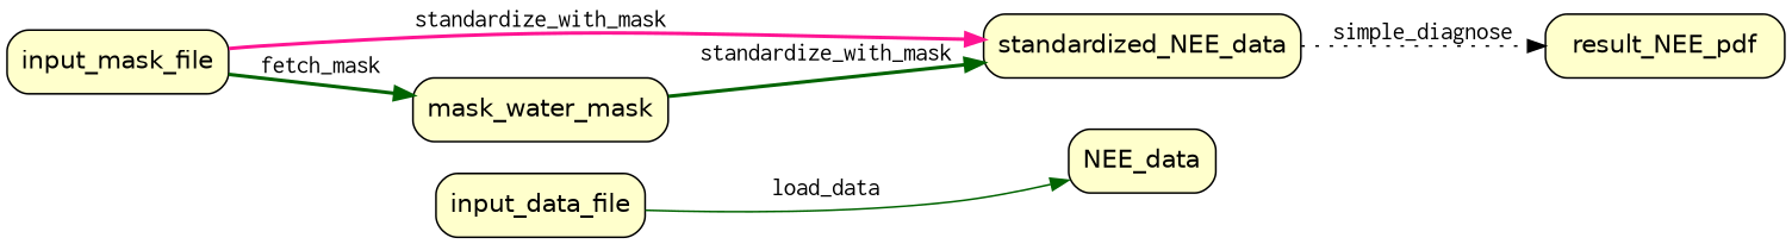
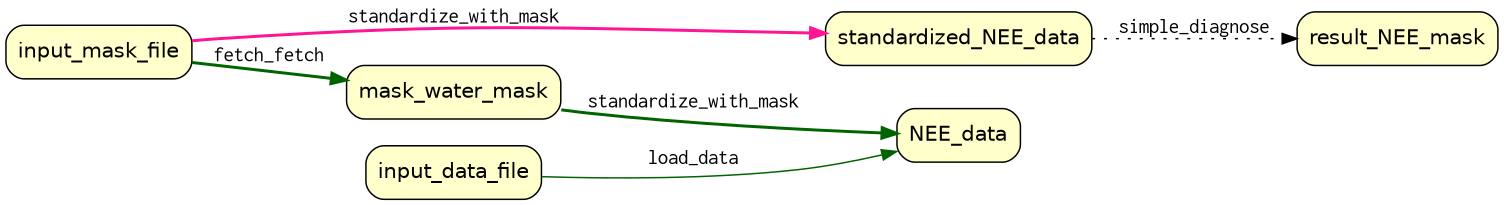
  digraph {
    fontname=Courier
    rankdir=LR
    node [fillcolor="#FFFFCC" fontname=Helvetica peripheries=1 shape=box style="rounded,filled"]
    edge [color=darkgreen fontname=Courier style=bold]
-   n1 [label=result_NEE_pdf]
+   n1 [label=result_NEE_mask]
    n2 [label=input_mask_file]
    n3 [label=mask_water_mask]
    n4 [label=standardized_NEE_data]
    n5 [label=input_data_file]
    n6 [label=NEE_data]
-   n2 -> n3 [label=fetch_mask]
+   n2 -> n3 [label=fetch_fetch]
    n2 -> n4 [color=deeppink label=standardize_with_mask]
-   n3 -> n4 [label=standardize_with_mask]
+   n3 -> n6 [label=standardize_with_mask]
    n4 -> n1 [color=black label=simple_diagnose style=dotted]
    n5 -> n6 [label=load_data style=solid]
  }
